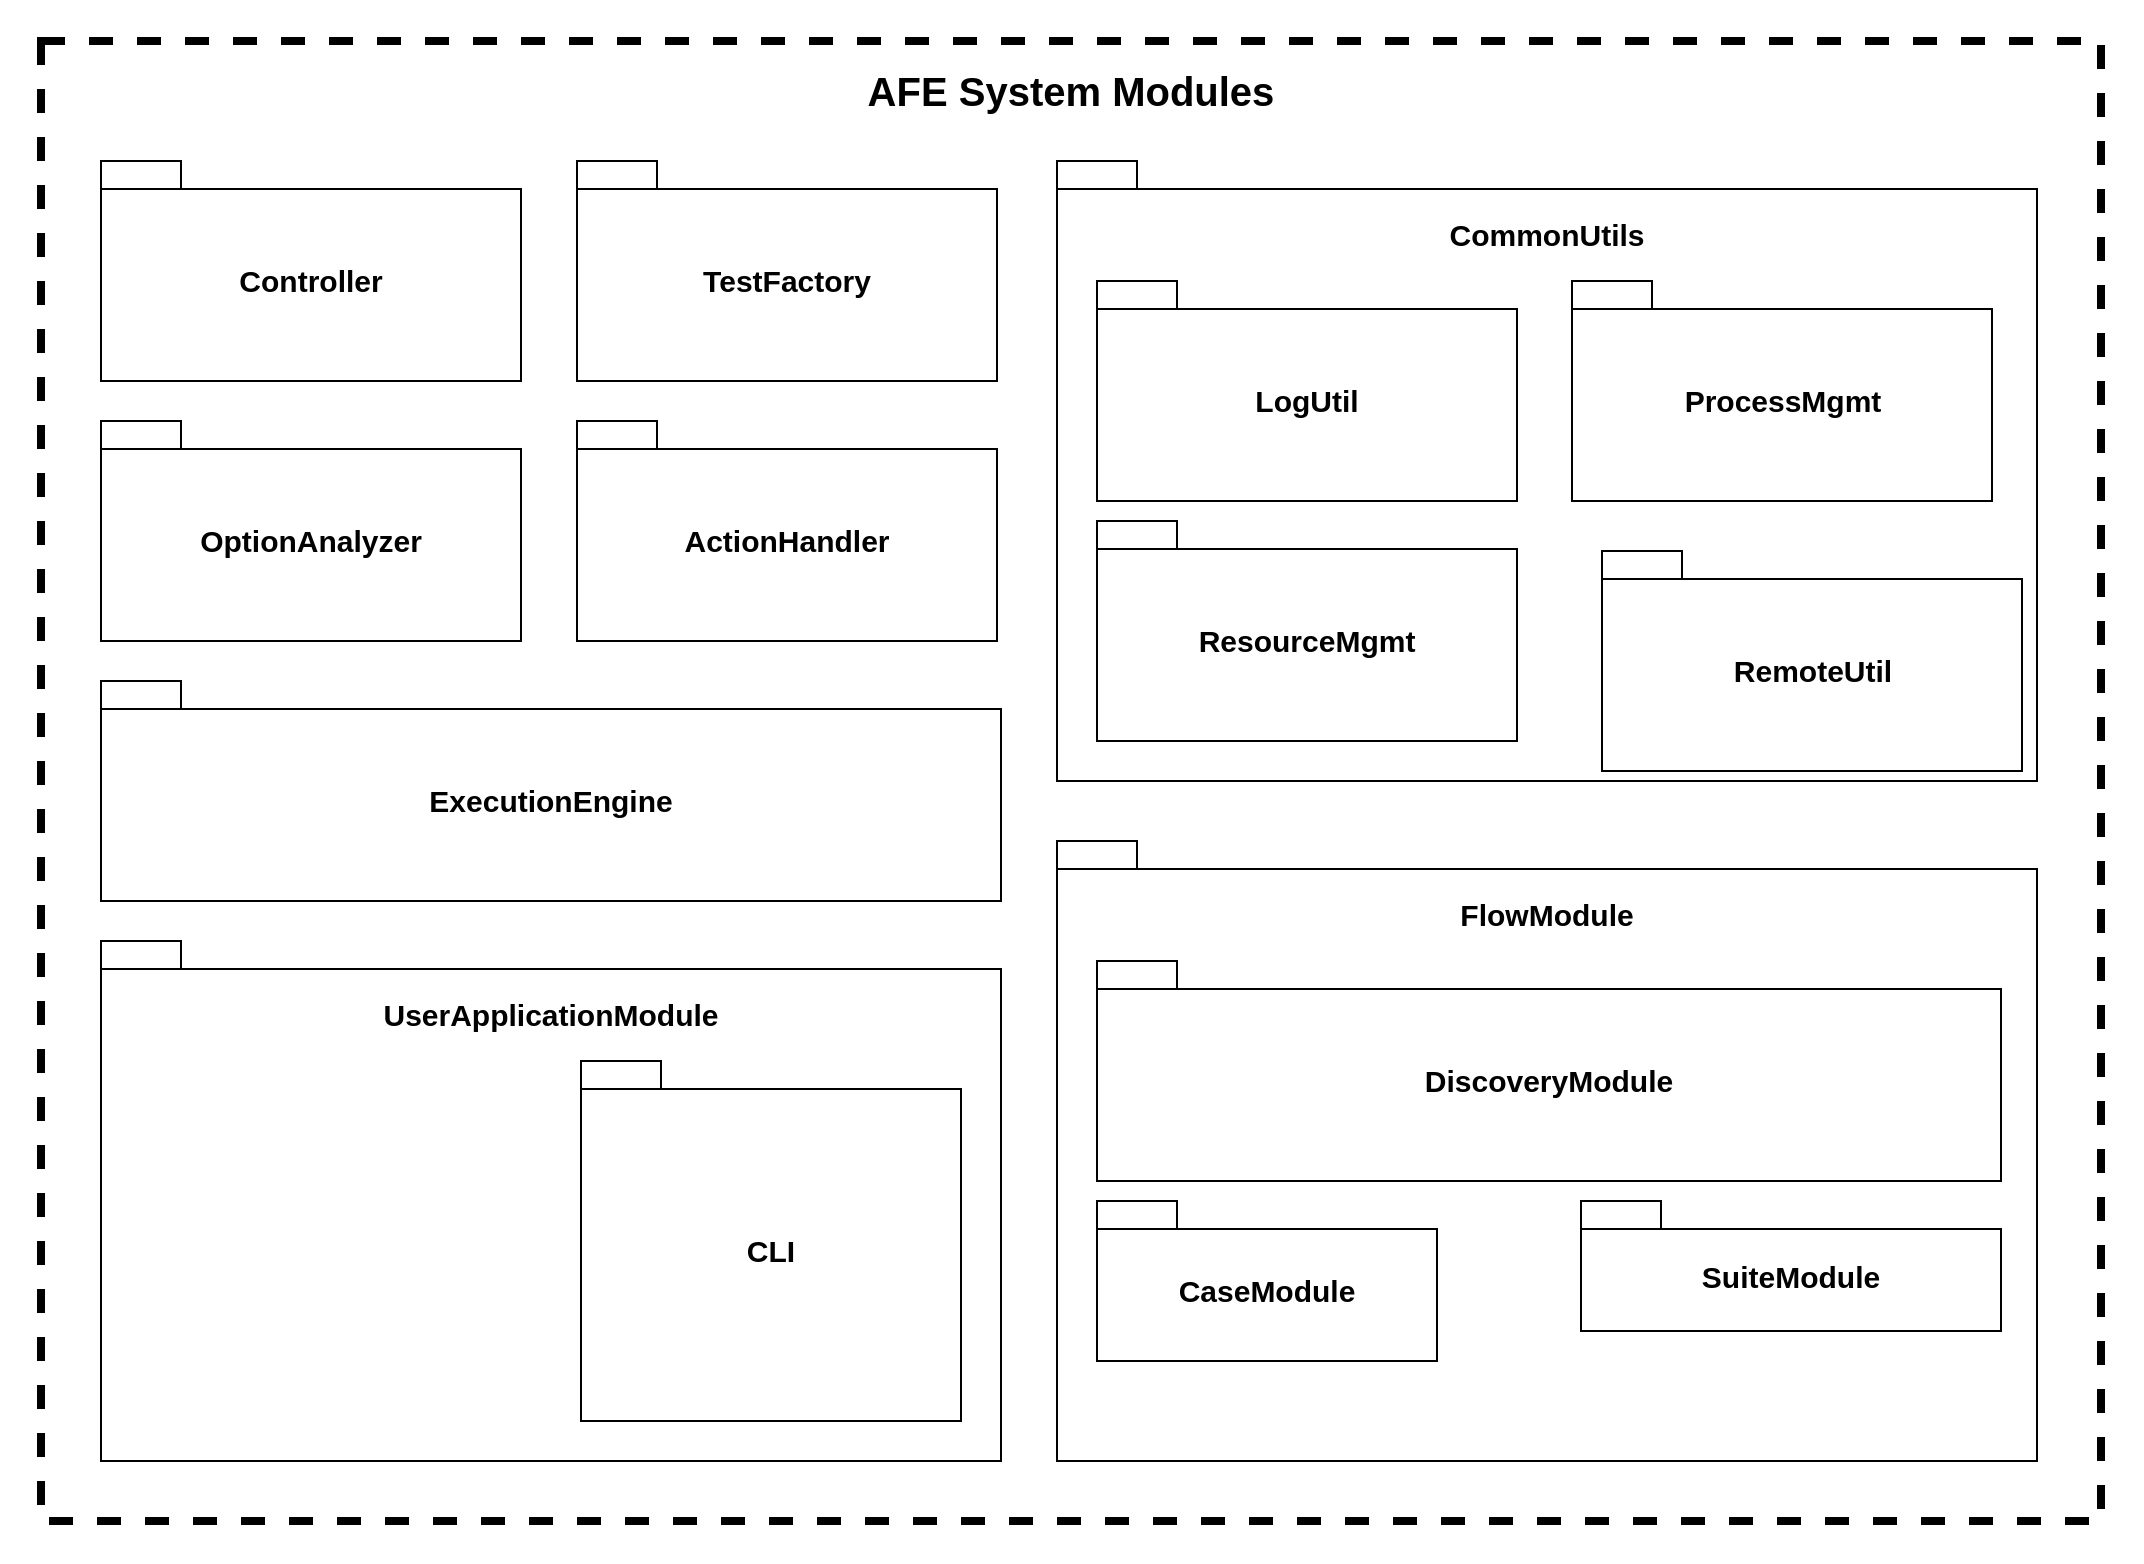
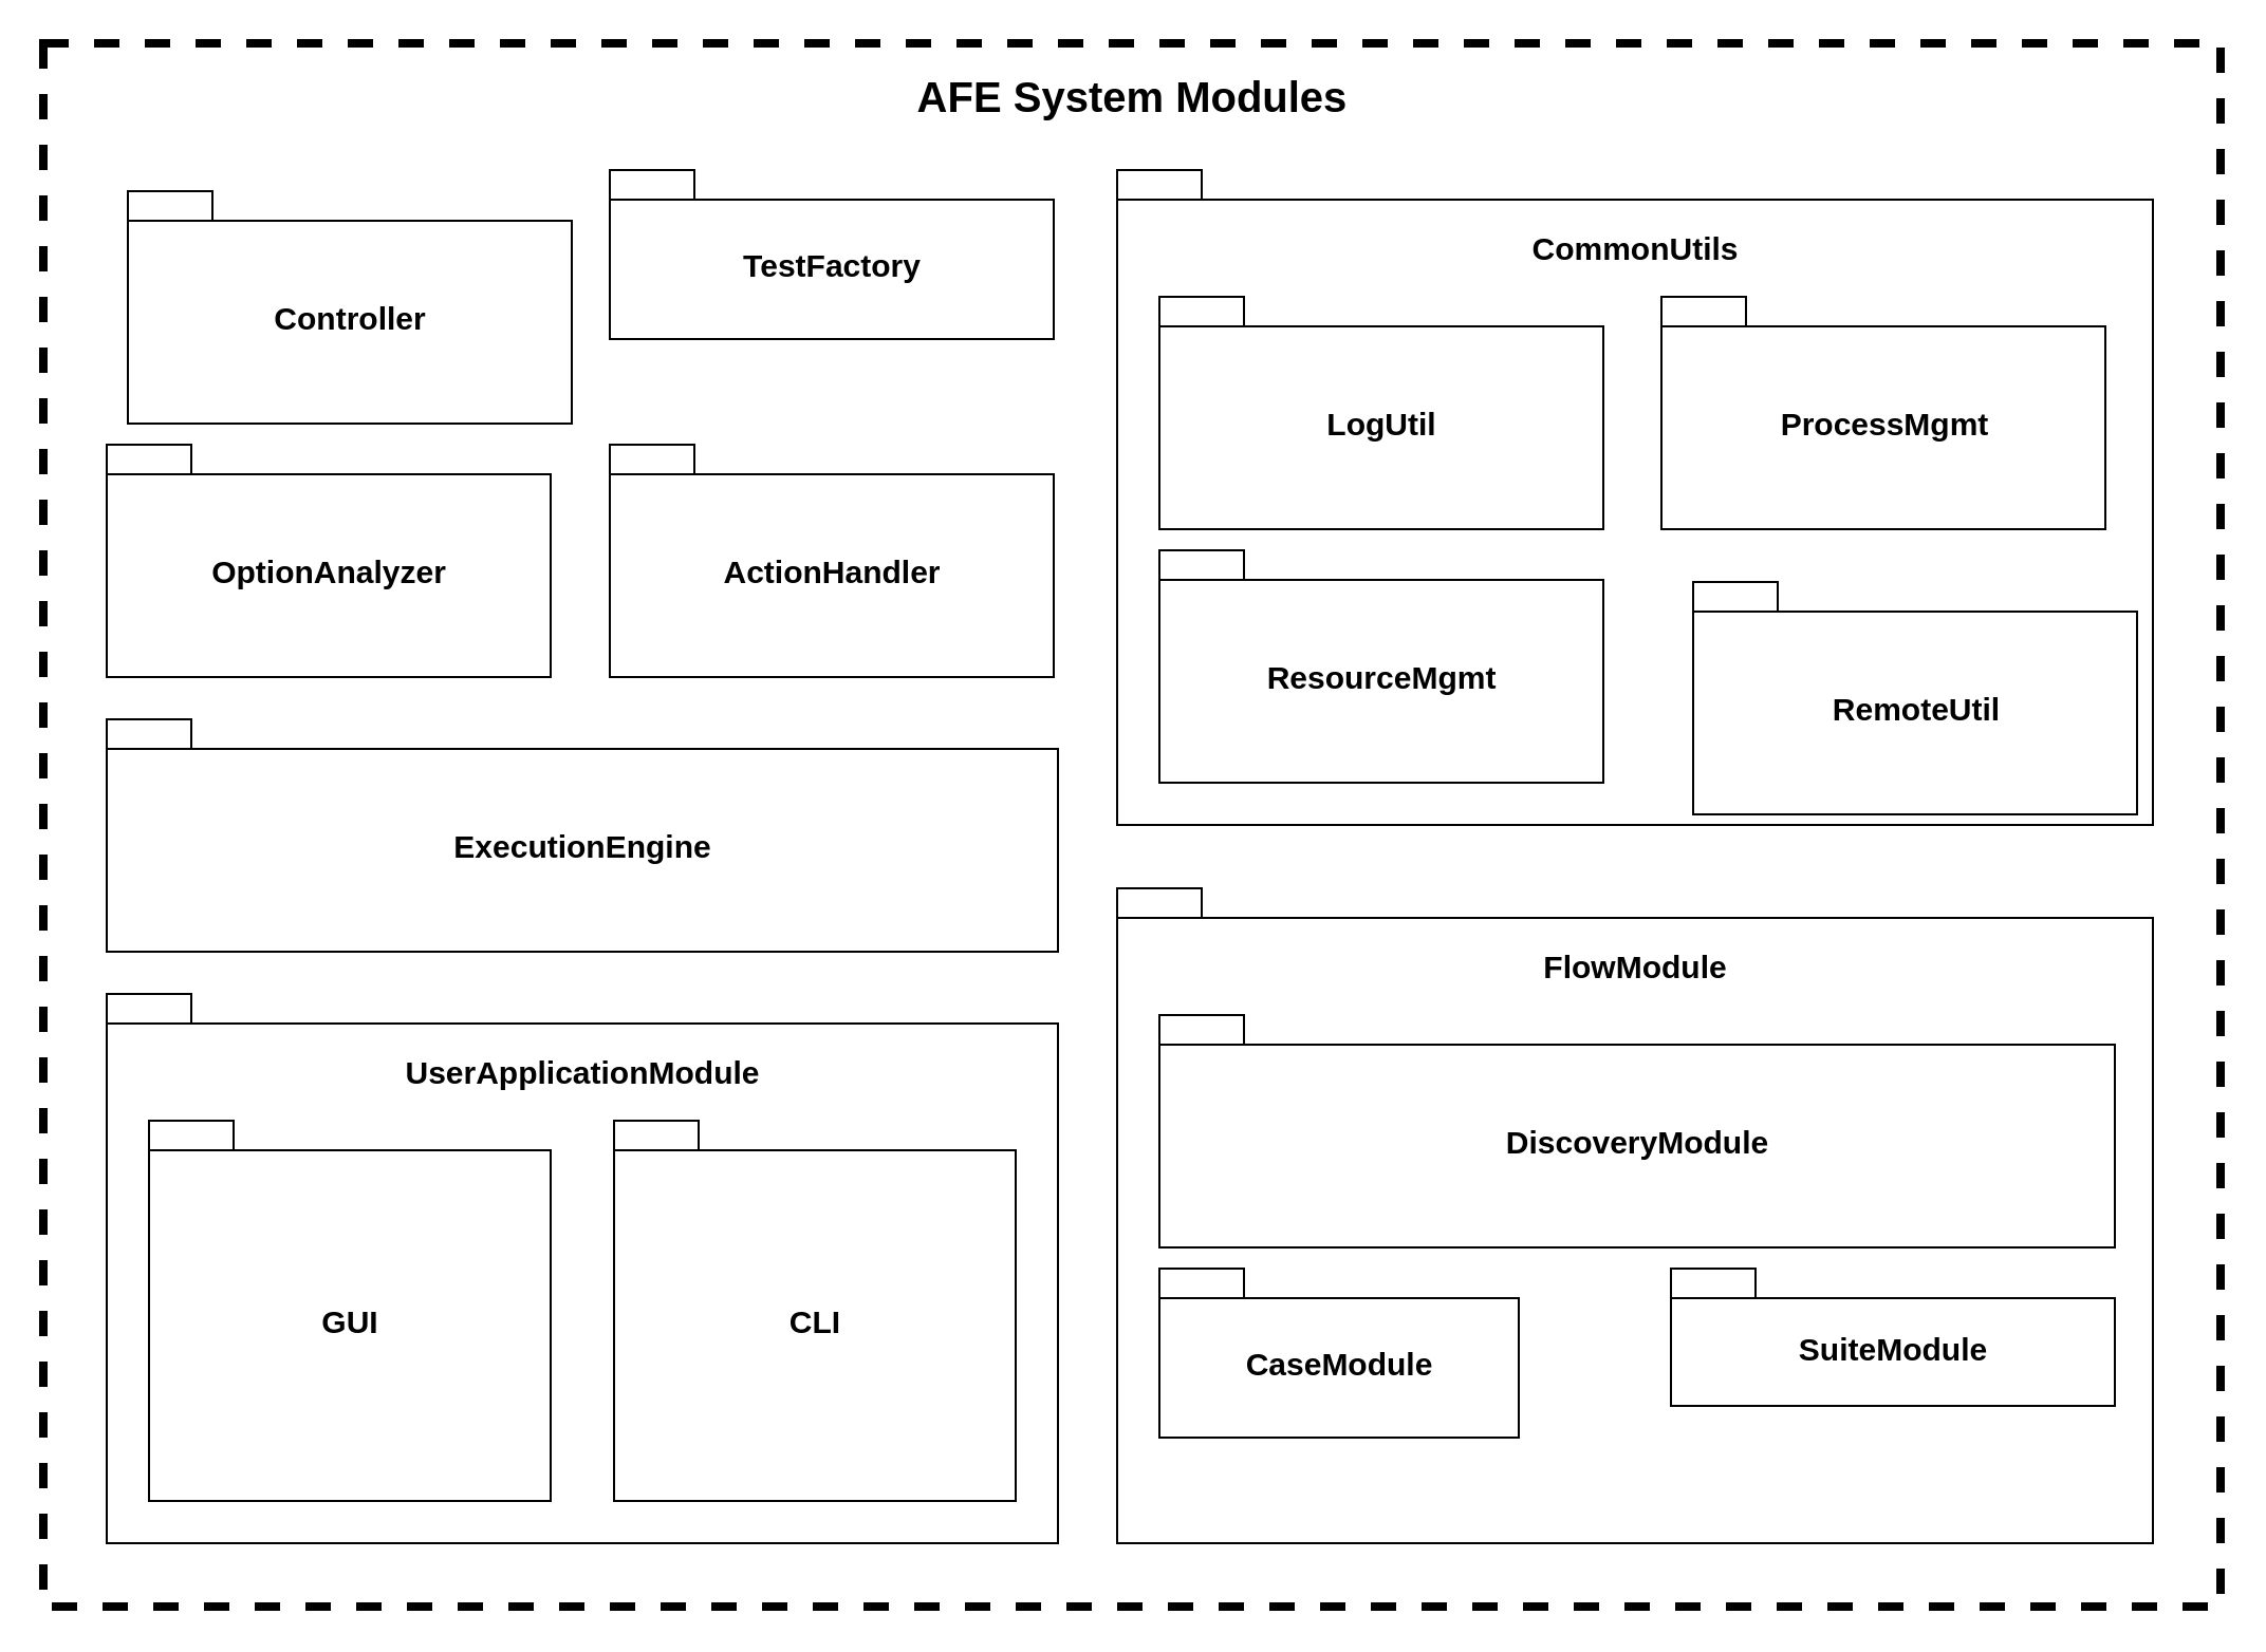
  <mxCell id="0" />
  <mxCell id="1" parent="0" />
  <mxCell id="2" value="" style="rounded=0;whiteSpace=wrap;html=1;strokeWidth=4;dashed=1;" parent="1" vertex="1"><mxGeometry x="20" y="20" width="1030" height="740" as="geometry" /></mxCell>
- <mxCell id="3" value="&lt;font style=&quot;font-size: 15px&quot;&gt;Controller&lt;/font&gt;" style="shape=folder;fontStyle=1;spacingTop=10;tabWidth=40;tabHeight=14;tabPosition=left;html=1;" parent="1" vertex="1"><mxGeometry x="50" y="80" width="210" height="110" as="geometry" /></mxCell>
+ <mxCell id="3" value="&lt;font style=&quot;font-size: 15px&quot;&gt;Controller&lt;/font&gt;" style="shape=folder;fontStyle=1;spacingTop=10;tabWidth=40;tabHeight=14;tabPosition=left;html=1;" parent="1" vertex="1"><mxGeometry x="60" y="90" width="210" height="110" as="geometry" /></mxCell>
  <mxCell id="4" value="&lt;font style=&quot;font-size: 15px&quot;&gt;OptionAnalyzer&lt;/font&gt;" style="shape=folder;fontStyle=1;spacingTop=10;tabWidth=40;tabHeight=14;tabPosition=left;html=1;" parent="1" vertex="1"><mxGeometry x="50" y="210" width="210" height="110" as="geometry" /></mxCell>
  <mxCell id="5" value="&lt;font style=&quot;font-size: 15px&quot;&gt;ActionHandler&lt;/font&gt;" style="shape=folder;fontStyle=1;spacingTop=10;tabWidth=40;tabHeight=14;tabPosition=left;html=1;" parent="1" vertex="1"><mxGeometry x="288" y="210" width="210" height="110" as="geometry" /></mxCell>
  <mxCell id="6" value="&lt;font style=&quot;font-size: 15px&quot;&gt;ExecutionEngine&lt;/font&gt;" style="shape=folder;fontStyle=1;spacingTop=10;tabWidth=40;tabHeight=14;tabPosition=left;html=1;" parent="1" vertex="1"><mxGeometry x="50" y="340" width="450" height="110" as="geometry" /></mxCell>
  <mxCell id="7" value="" style="shape=folder;fontStyle=1;spacingTop=10;tabWidth=40;tabHeight=14;tabPosition=left;html=1;" parent="1" vertex="1"><mxGeometry x="528" y="80" width="490" height="310" as="geometry" /></mxCell>
  <mxCell id="8" value="&lt;b&gt;&lt;font style=&quot;font-size: 20px&quot;&gt;AFE System Modules&lt;/font&gt;&lt;/b&gt;" style="text;html=1;strokeColor=none;fillColor=none;align=center;verticalAlign=middle;whiteSpace=wrap;rounded=0;dashed=1;fontSize=15;" parent="1" vertex="1"><mxGeometry x="399.5" y="30" width="271" height="30" as="geometry" /></mxCell>
- <mxCell id="9" value="&lt;font style=&quot;font-size: 15px&quot;&gt;TestFactory&lt;/font&gt;" style="shape=folder;fontStyle=1;spacingTop=10;tabWidth=40;tabHeight=14;tabPosition=left;html=1;" parent="1" vertex="1"><mxGeometry x="288" y="80" width="210" height="110" as="geometry" /></mxCell>
+ <mxCell id="9" value="&lt;font style=&quot;font-size: 15px&quot;&gt;TestFactory&lt;/font&gt;" style="shape=folder;fontStyle=1;spacingTop=10;tabWidth=40;tabHeight=14;tabPosition=left;html=1;" parent="1" vertex="1"><mxGeometry x="288" y="80" width="210" height="80" as="geometry" /></mxCell>
  <mxCell id="10" value="" style="shape=folder;fontStyle=1;spacingTop=10;tabWidth=40;tabHeight=14;tabPosition=left;html=1;" parent="1" vertex="1"><mxGeometry x="528" y="420" width="490" height="310" as="geometry" /></mxCell>
  <mxCell id="11" value="&lt;font style=&quot;font-size: 15px&quot;&gt;&lt;b&gt;CommonUtils&lt;br&gt;&lt;/b&gt;&lt;/font&gt;" style="text;html=1;strokeColor=none;fillColor=none;align=center;verticalAlign=middle;whiteSpace=wrap;rounded=0;dashed=1;fontSize=20;" parent="1" vertex="1"><mxGeometry x="680.5" y="100" width="185" height="30" as="geometry" /></mxCell>
  <mxCell id="12" value="&lt;font style=&quot;font-size: 15px&quot;&gt;LogUtil&lt;/font&gt;" style="shape=folder;fontStyle=1;spacingTop=10;tabWidth=40;tabHeight=14;tabPosition=left;html=1;" parent="1" vertex="1"><mxGeometry x="548" y="140" width="210" height="110" as="geometry" /></mxCell>
  <mxCell id="13" value="&lt;font style=&quot;font-size: 15px&quot;&gt;ProcessMgmt&lt;/font&gt;" style="shape=folder;fontStyle=1;spacingTop=10;tabWidth=40;tabHeight=14;tabPosition=left;html=1;" parent="1" vertex="1"><mxGeometry x="785.5" y="140" width="210" height="110" as="geometry" /></mxCell>
  <mxCell id="14" value="&lt;font style=&quot;font-size: 15px&quot;&gt;RemoteUtil&lt;/font&gt;" style="shape=folder;fontStyle=1;spacingTop=10;tabWidth=40;tabHeight=14;tabPosition=left;html=1;" parent="1" vertex="1"><mxGeometry x="800.5" y="275" width="210" height="110" as="geometry" /></mxCell>
  <mxCell id="15" value="&lt;font style=&quot;font-size: 15px&quot;&gt;ResourceMgmt&lt;/font&gt;" style="shape=folder;fontStyle=1;spacingTop=10;tabWidth=40;tabHeight=14;tabPosition=left;html=1;" parent="1" vertex="1"><mxGeometry x="548" y="260" width="210" height="110" as="geometry" /></mxCell>
  <mxCell id="16" value="&lt;font style=&quot;font-size: 15px&quot;&gt;&lt;b&gt;FlowModule&lt;br&gt;&lt;/b&gt;&lt;/font&gt;" style="text;html=1;strokeColor=none;fillColor=none;align=center;verticalAlign=middle;whiteSpace=wrap;rounded=0;dashed=1;fontSize=20;" parent="1" vertex="1"><mxGeometry x="680.5" y="440" width="185" height="30" as="geometry" /></mxCell>
  <mxCell id="17" value="&lt;font style=&quot;font-size: 15px&quot;&gt;DiscoveryModule&lt;/font&gt;" style="shape=folder;fontStyle=1;spacingTop=10;tabWidth=40;tabHeight=14;tabPosition=left;html=1;" parent="1" vertex="1"><mxGeometry x="548" y="480" width="452" height="110" as="geometry" /></mxCell>
  <mxCell id="18" value="&lt;font style=&quot;font-size: 15px&quot;&gt;SuiteModule&lt;/font&gt;" style="shape=folder;fontStyle=1;spacingTop=10;tabWidth=40;tabHeight=14;tabPosition=left;html=1;" parent="1" vertex="1"><mxGeometry x="790" y="600" width="210" height="65" as="geometry" /></mxCell>
  <mxCell id="19" value="&lt;font style=&quot;font-size: 15px&quot;&gt;CaseModule&lt;/font&gt;" style="shape=folder;fontStyle=1;spacingTop=10;tabWidth=40;tabHeight=14;tabPosition=left;html=1;" parent="1" vertex="1"><mxGeometry x="548" y="600" width="170" height="80" as="geometry" /></mxCell>
  <mxCell id="20" value="" style="shape=folder;fontStyle=1;spacingTop=10;tabWidth=40;tabHeight=14;tabPosition=left;html=1;" parent="1" vertex="1"><mxGeometry x="50" y="470" width="450" height="260" as="geometry" /></mxCell>
  <mxCell id="21" value="&lt;font style=&quot;font-size: 15px&quot;&gt;CLI&lt;/font&gt;" style="shape=folder;fontStyle=1;spacingTop=10;tabWidth=40;tabHeight=14;tabPosition=left;html=1;" parent="1" vertex="1"><mxGeometry x="290" y="530" width="190" height="180" as="geometry" /></mxCell>
  <mxCell id="22" value="&lt;font style=&quot;font-size: 15px&quot;&gt;&lt;b&gt;UserApplicationModule&lt;br&gt;&lt;/b&gt;&lt;/font&gt;" style="text;html=1;strokeColor=none;fillColor=none;align=center;verticalAlign=middle;whiteSpace=wrap;rounded=0;dashed=1;fontSize=20;" parent="1" vertex="1"><mxGeometry x="182.5" y="490" width="185" height="30" as="geometry" /></mxCell>
+ <mxCell id="23" value="&lt;span style=&quot;font-size: 15px&quot;&gt;GUI&lt;/span&gt;" style="shape=folder;fontStyle=1;spacingTop=10;tabWidth=40;tabHeight=14;tabPosition=left;html=1;" parent="1" vertex="1"><mxGeometry x="70" y="530" width="190" height="180" as="geometry" /></mxCell>
